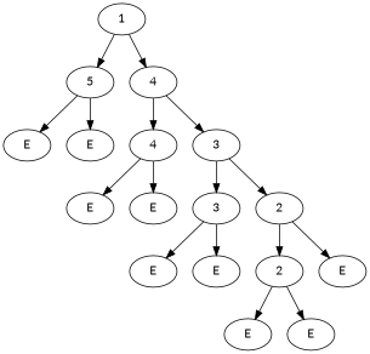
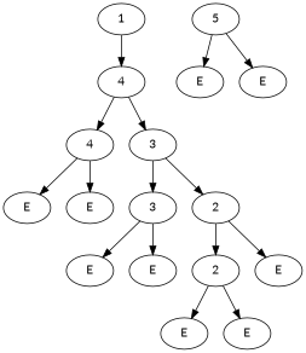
  digraph {
    fontname=Lato
    node [fontname=Lato]
    edge [fontname=Lato]
    n1 [label=1]
    n2 [label=5]
    n3 [label=4]
    n4 [label=E]
    n5 [label=E]
    n6 [label=4]
    n7 [label=3]
    n8 [label=E]
    n9 [label=E]
    n10 [label=3]
    n11 [label=2]
    n12 [label=E]
    n13 [label=E]
    n14 [label=2]
    n15 [label=E]
    n16 [label=E]
    n17 [label=E]
-   n1 -> n2
    n1 -> n3
    n2 -> n4
    n2 -> n5
    n3 -> n6
    n3 -> n7
    n6 -> n8
    n6 -> n9
    n7 -> n10
    n7 -> n11
    n10 -> n12
    n10 -> n13
    n11 -> n14
    n11 -> n15
    n14 -> n16
    n14 -> n17
  }
